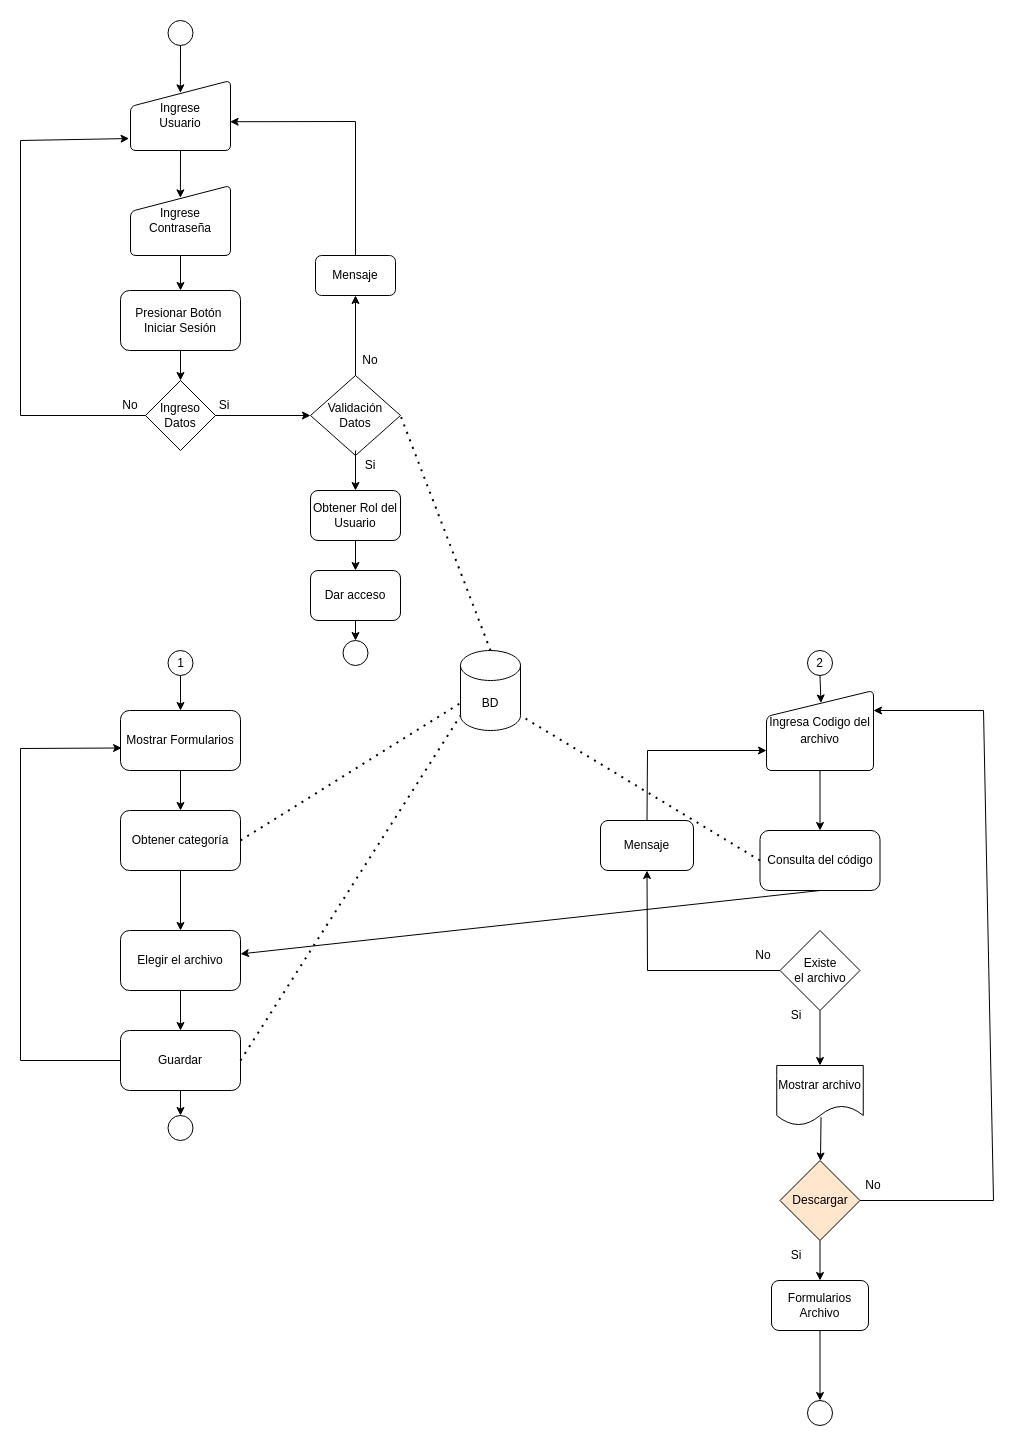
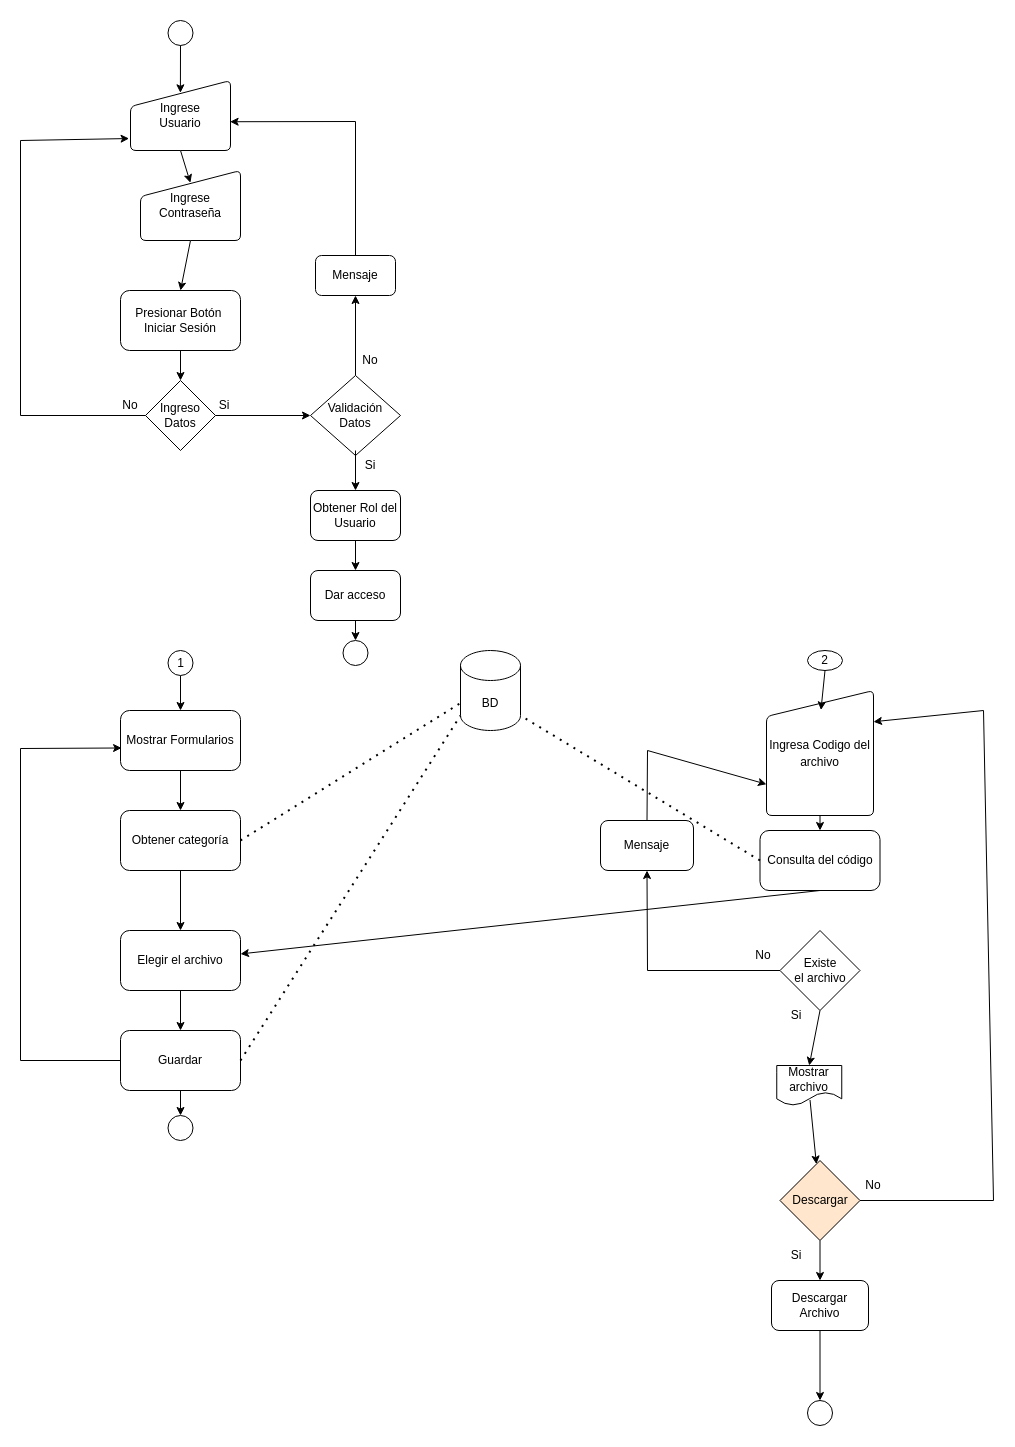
  <mxCell id="0" />
  <mxCell id="1" parent="0" />
  <mxCell id="2" value="Mostrar Formularios" style="rounded=1;whiteSpace=wrap;html=1;" parent="1" vertex="1"><mxGeometry x="120" y="710" width="120" height="60" as="geometry" /></mxCell>
  <mxCell id="3" value="" style="endArrow=classic;html=1;rounded=0;exitX=0.5;exitY=1;exitDx=0;exitDy=0;" parent="1" source="12" target="2" edge="1"><mxGeometry width="50" height="50" relative="1" as="geometry"><mxPoint x="180" y="680" as="sourcePoint" /><mxPoint x="270" y="670" as="targetPoint" /></mxGeometry></mxCell>
  <mxCell id="4" value="" style="endArrow=classic;html=1;rounded=0;exitX=0.5;exitY=1;exitDx=0;exitDy=0;entryX=0.5;entryY=0;entryDx=0;entryDy=0;" parent="1" source="2" target="64" edge="1"><mxGeometry width="50" height="50" relative="1" as="geometry"><mxPoint x="360" y="890" as="sourcePoint" /><mxPoint x="180" y="810" as="targetPoint" /></mxGeometry></mxCell>
  <mxCell id="5" value="Elegir el archivo" style="rounded=1;whiteSpace=wrap;html=1;" parent="1" vertex="1"><mxGeometry x="120" y="930" width="120" height="60" as="geometry" /></mxCell>
  <mxCell id="6" value="Guardar" style="rounded=1;whiteSpace=wrap;html=1;" parent="1" vertex="1"><mxGeometry x="120" y="1030" width="120" height="60" as="geometry" /></mxCell>
  <mxCell id="7" value="" style="endArrow=classic;html=1;rounded=0;exitX=0.5;exitY=1;exitDx=0;exitDy=0;entryX=0.5;entryY=0;entryDx=0;entryDy=0;" parent="1" source="5" target="6" edge="1"><mxGeometry width="50" height="50" relative="1" as="geometry"><mxPoint x="180" y="1210" as="sourcePoint" /><mxPoint x="10" y="1240" as="targetPoint" /></mxGeometry></mxCell>
  <mxCell id="8" value="BD" style="shape=cylinder3;whiteSpace=wrap;html=1;boundedLbl=1;backgroundOutline=1;size=15;" parent="1" vertex="1"><mxGeometry x="460" y="650" width="60" height="80" as="geometry" /></mxCell>
  <mxCell id="9" value="" style="endArrow=none;dashed=1;html=1;dashPattern=1 3;strokeWidth=2;rounded=0;exitX=1;exitY=0.5;exitDx=0;exitDy=0;entryX=0;entryY=1;entryDx=0;entryDy=-15;entryPerimeter=0;" parent="1" source="6" target="8" edge="1"><mxGeometry width="50" height="50" relative="1" as="geometry"><mxPoint x="590" y="845" as="sourcePoint" /><mxPoint x="640" y="795" as="targetPoint" /></mxGeometry></mxCell>
  <mxCell id="10" value="" style="ellipse;whiteSpace=wrap;html=1;aspect=fixed;" parent="1" vertex="1"><mxGeometry x="167.5" y="1115" width="25" height="25" as="geometry" /></mxCell>
  <mxCell id="11" value="" style="endArrow=classic;html=1;rounded=0;exitX=0.5;exitY=1;exitDx=0;exitDy=0;entryX=0.5;entryY=0;entryDx=0;entryDy=0;" parent="1" source="6" target="10" edge="1"><mxGeometry width="50" height="50" relative="1" as="geometry"><mxPoint x="0" y="1380" as="sourcePoint" /><mxPoint x="180" y="1350" as="targetPoint" /></mxGeometry></mxCell>
  <mxCell id="12" value="1" style="ellipse;whiteSpace=wrap;html=1;aspect=fixed;" parent="1" vertex="1"><mxGeometry x="167.5" y="650" width="25" height="25" as="geometry" /></mxCell>
  <mxCell id="13" value="" style="ellipse;whiteSpace=wrap;html=1;aspect=fixed;" parent="1" vertex="1"><mxGeometry x="167.5" y="20" width="25" height="25" as="geometry" /></mxCell>
  <mxCell id="14" value="" style="endArrow=classic;html=1;rounded=0;exitX=0.5;exitY=1;exitDx=0;exitDy=0;entryX=0.499;entryY=0.176;entryDx=0;entryDy=0;entryPerimeter=0;" parent="1" source="13" target="15" edge="1"><mxGeometry width="50" height="50" relative="1" as="geometry"><mxPoint x="260" y="70" as="sourcePoint" /><mxPoint x="180" y="100" as="targetPoint" /></mxGeometry></mxCell>
  <mxCell id="15" value="Ingrese&lt;br&gt;Usuario" style="html=1;strokeWidth=1;shape=manualInput;whiteSpace=wrap;rounded=1;size=26;arcSize=11;" parent="1" vertex="1"><mxGeometry x="130" y="80" width="100" height="70" as="geometry" /></mxCell>
  <mxCell id="16" value="" style="endArrow=classic;html=1;rounded=0;exitX=0.5;exitY=1;exitDx=0;exitDy=0;entryX=0.499;entryY=0.176;entryDx=0;entryDy=0;entryPerimeter=0;" parent="1" target="17" edge="1"><mxGeometry width="50" height="50" relative="1" as="geometry"><mxPoint x="180" y="150" as="sourcePoint" /><mxPoint x="180" y="205" as="targetPoint" /></mxGeometry></mxCell>
- <mxCell id="17" value="Ingrese&lt;br&gt;Contraseña" style="html=1;strokeWidth=1;shape=manualInput;whiteSpace=wrap;rounded=1;size=26;arcSize=11;" parent="1" vertex="1"><mxGeometry x="130" y="185" width="100" height="70" as="geometry" /></mxCell>
+ <mxCell id="17" value="Ingrese&lt;br&gt;Contraseña" style="html=1;strokeWidth=1;shape=manualInput;whiteSpace=wrap;rounded=1;size=26;arcSize=11;" parent="1" vertex="1"><mxGeometry x="140" y="170" width="100" height="70" as="geometry" /></mxCell>
  <mxCell id="18" value="Presionar Botón&amp;nbsp;&lt;br&gt;Iniciar Sesión" style="rounded=1;whiteSpace=wrap;html=1;" parent="1" vertex="1"><mxGeometry x="120" y="290" width="120" height="60" as="geometry" /></mxCell>
  <mxCell id="19" value="" style="endArrow=classic;html=1;rounded=0;exitX=0.5;exitY=1;exitDx=0;exitDy=0;entryX=0.5;entryY=0;entryDx=0;entryDy=0;" parent="1" source="17" target="18" edge="1"><mxGeometry width="50" height="50" relative="1" as="geometry"><mxPoint x="290" y="310" as="sourcePoint" /><mxPoint x="340" y="260" as="targetPoint" /></mxGeometry></mxCell>
  <mxCell id="20" value="Ingreso Datos" style="strokeWidth=1;html=1;shape=mxgraph.flowchart.decision;whiteSpace=wrap;" parent="1" vertex="1"><mxGeometry x="145" y="380" width="70" height="70" as="geometry" /></mxCell>
  <mxCell id="21" value="" style="endArrow=classic;html=1;rounded=0;exitX=0.5;exitY=1;exitDx=0;exitDy=0;entryX=0.5;entryY=0;entryDx=0;entryDy=0;entryPerimeter=0;" parent="1" source="18" target="20" edge="1"><mxGeometry width="50" height="50" relative="1" as="geometry"><mxPoint x="20" y="430" as="sourcePoint" /><mxPoint x="70" y="380" as="targetPoint" /></mxGeometry></mxCell>
  <mxCell id="22" value="" style="endArrow=classic;html=1;rounded=0;entryX=-0.014;entryY=0.829;entryDx=0;entryDy=0;exitX=0;exitY=0.5;exitDx=0;exitDy=0;exitPerimeter=0;entryPerimeter=0;" parent="1" source="20" target="15" edge="1"><mxGeometry width="50" height="50" relative="1" as="geometry"><mxPoint x="105" y="380" as="sourcePoint" /><mxPoint x="90" y="97.5" as="targetPoint" /><Array as="points"><mxPoint x="20" y="415" /><mxPoint x="20" y="140" /></Array></mxGeometry></mxCell>
  <mxCell id="23" value="No" style="text;html=1;strokeColor=none;fillColor=none;align=center;verticalAlign=middle;whiteSpace=wrap;rounded=0;" parent="1" vertex="1"><mxGeometry x="100" y="390" width="60" height="30" as="geometry" /></mxCell>
  <mxCell id="24" value="Validación&lt;br&gt;Datos" style="strokeWidth=1;html=1;shape=mxgraph.flowchart.decision;whiteSpace=wrap;" parent="1" vertex="1"><mxGeometry x="310" y="375" width="90" height="80" as="geometry" /></mxCell>
  <mxCell id="25" value="" style="endArrow=classic;html=1;rounded=0;exitX=1;exitY=0.5;exitDx=0;exitDy=0;exitPerimeter=0;entryX=0;entryY=0.5;entryDx=0;entryDy=0;entryPerimeter=0;" parent="1" source="20" target="24" edge="1"><mxGeometry width="50" height="50" relative="1" as="geometry"><mxPoint x="230" y="430" as="sourcePoint" /><mxPoint x="290" y="400" as="targetPoint" /></mxGeometry></mxCell>
  <mxCell id="26" value="Si" style="text;html=1;strokeColor=none;fillColor=none;align=center;verticalAlign=middle;whiteSpace=wrap;rounded=0;" parent="1" vertex="1"><mxGeometry x="194" y="390" width="60" height="30" as="geometry" /></mxCell>
  <mxCell id="27" value="Si" style="text;html=1;strokeColor=none;fillColor=none;align=center;verticalAlign=middle;whiteSpace=wrap;rounded=0;" parent="1" vertex="1"><mxGeometry x="340" y="450" width="60" height="30" as="geometry" /></mxCell>
  <mxCell id="28" value="No" style="text;html=1;strokeColor=none;fillColor=none;align=center;verticalAlign=middle;whiteSpace=wrap;rounded=0;" parent="1" vertex="1"><mxGeometry x="340" y="345" width="60" height="30" as="geometry" /></mxCell>
  <mxCell id="29" value="Mensaje" style="rounded=1;whiteSpace=wrap;html=1;" parent="1" vertex="1"><mxGeometry x="315" y="255" width="80" height="40" as="geometry" /></mxCell>
  <mxCell id="30" value="" style="endArrow=classic;html=1;rounded=0;exitX=0.5;exitY=0;exitDx=0;exitDy=0;exitPerimeter=0;entryX=0.5;entryY=1;entryDx=0;entryDy=0;" parent="1" source="24" target="29" edge="1"><mxGeometry width="50" height="50" relative="1" as="geometry"><mxPoint x="430" y="360" as="sourcePoint" /><mxPoint x="480" y="310" as="targetPoint" /></mxGeometry></mxCell>
  <mxCell id="31" value="" style="endArrow=classic;html=1;rounded=0;exitX=0.5;exitY=0;exitDx=0;exitDy=0;entryX=0.996;entryY=0.589;entryDx=0;entryDy=0;entryPerimeter=0;" parent="1" source="29" target="15" edge="1"><mxGeometry width="50" height="50" relative="1" as="geometry"><mxPoint x="290" y="200" as="sourcePoint" /><mxPoint x="340" y="150" as="targetPoint" /><Array as="points"><mxPoint x="355" y="121" /></Array></mxGeometry></mxCell>
  <mxCell id="32" value="Dar acceso" style="rounded=1;whiteSpace=wrap;html=1;" parent="1" vertex="1"><mxGeometry x="310" y="570" width="90" height="50" as="geometry" /></mxCell>
  <mxCell id="33" value="" style="endArrow=classic;html=1;rounded=0;exitX=0.25;exitY=0;exitDx=0;exitDy=0;entryX=0.5;entryY=0;entryDx=0;entryDy=0;" parent="1" source="27" target="62" edge="1"><mxGeometry width="50" height="50" relative="1" as="geometry"><mxPoint x="200" y="550" as="sourcePoint" /><mxPoint x="355" y="480" as="targetPoint" /></mxGeometry></mxCell>
- <mxCell id="34" value="" style="endArrow=none;dashed=1;html=1;dashPattern=1 3;strokeWidth=2;rounded=0;exitX=0.5;exitY=0;exitDx=0;exitDy=0;exitPerimeter=0;entryX=1;entryY=0.5;entryDx=0;entryDy=0;entryPerimeter=0;" parent="1" source="8" target="24" edge="1"><mxGeometry width="50" height="50" relative="1" as="geometry"><mxPoint x="470" y="550" as="sourcePoint" /><mxPoint x="520" y="500" as="targetPoint" /></mxGeometry></mxCell>
  <mxCell id="35" value="" style="ellipse;whiteSpace=wrap;html=1;aspect=fixed;" parent="1" vertex="1"><mxGeometry x="342.5" width="25" height="25" as="geometry" y="640" /></mxCell>
  <mxCell id="36" value="" style="endArrow=classic;html=1;rounded=0;exitX=0.5;exitY=1;exitDx=0;exitDy=0;entryX=0.5;entryY=0;entryDx=0;entryDy=0;" parent="1" source="32" target="35" edge="1"><mxGeometry width="50" height="50" relative="1" as="geometry"><mxPoint x="280" y="680" as="sourcePoint" /><mxPoint x="330" y="630" as="targetPoint" /></mxGeometry></mxCell>
  <mxCell id="37" value="" style="endArrow=classic;html=1;rounded=0;entryX=0.009;entryY=0.625;entryDx=0;entryDy=0;exitX=0;exitY=0.5;exitDx=0;exitDy=0;entryPerimeter=0;" parent="1" source="6" target="2" edge="1"><mxGeometry width="50" height="50" relative="1" as="geometry"><mxPoint x="110" y="1240" as="sourcePoint" /><mxPoint x="80" y="810" as="targetPoint" /><Array as="points"><mxPoint x="20" y="1060" /><mxPoint x="20" y="748" /></Array></mxGeometry></mxCell>
- <mxCell id="38" value="2" style="ellipse;whiteSpace=wrap;html=1;aspect=fixed;" parent="1" vertex="1"><mxGeometry x="807" y="650" width="25" height="25" as="geometry" /></mxCell>
- <mxCell id="39" value="&lt;div style=&quot;line-height: 140%;&quot;&gt;&lt;span style=&quot;background-color: initial;&quot;&gt;&lt;font style=&quot;font-size: 12px;&quot;&gt;Ingresa Codigo del archivo&lt;/font&gt;&lt;/span&gt;&lt;/div&gt;" style="html=1;strokeWidth=1;shape=manualInput;whiteSpace=wrap;rounded=1;size=26;arcSize=11;align=center;" parent="1" vertex="1"><mxGeometry x="766" y="690" width="107" height="80" as="geometry" /></mxCell>
+ <mxCell id="38" value="2" style="ellipse;whiteSpace=wrap;html=1;aspect=fixed;" parent="1" vertex="1"><mxGeometry x="807" y="650" width="35" height="20" as="geometry" /></mxCell>
+ <mxCell id="39" value="&lt;div style=&quot;line-height: 140%;&quot;&gt;&lt;span style=&quot;background-color: initial;&quot;&gt;&lt;font style=&quot;font-size: 12px;&quot;&gt;Ingresa Codigo del archivo&lt;/font&gt;&lt;/span&gt;&lt;/div&gt;" style="html=1;strokeWidth=1;shape=manualInput;whiteSpace=wrap;rounded=1;size=26;arcSize=11;align=center;" parent="1" vertex="1"><mxGeometry x="766" y="690" width="107" height="125" as="geometry" /></mxCell>
  <mxCell id="40" value="" style="endArrow=classic;html=1;rounded=0;exitX=0.5;exitY=1;exitDx=0;exitDy=0;entryX=0.509;entryY=0.156;entryDx=0;entryDy=0;entryPerimeter=0;" parent="1" source="38" target="39" edge="1"><mxGeometry width="50" height="50" relative="1" as="geometry"><mxPoint x="663" y="740" as="sourcePoint" /><mxPoint x="713" y="690" as="targetPoint" /></mxGeometry></mxCell>
  <mxCell id="41" value="Consulta del código" style="rounded=1;whiteSpace=wrap;html=1;strokeWidth=1;" parent="1" vertex="1"><mxGeometry x="759.5" y="830" width="120" height="60" as="geometry" /></mxCell>
  <mxCell id="42" value="" style="endArrow=classic;html=1;rounded=0;exitX=0.5;exitY=1;exitDx=0;exitDy=0;entryX=0.5;entryY=0;entryDx=0;entryDy=0;" parent="1" source="39" target="41" edge="1"><mxGeometry width="50" height="50" relative="1" as="geometry"><mxPoint x="663" y="840" as="sourcePoint" /><mxPoint x="713" y="790" as="targetPoint" /></mxGeometry></mxCell>
  <mxCell id="43" value="" style="endArrow=none;dashed=1;html=1;dashPattern=1 3;strokeWidth=2;rounded=0;entryX=1;entryY=1;entryDx=0;entryDy=-15;entryPerimeter=0;exitX=0;exitY=0.5;exitDx=0;exitDy=0;" parent="1" source="41" target="8" edge="1"><mxGeometry width="50" height="50" relative="1" as="geometry"><mxPoint x="600" y="900" as="sourcePoint" /><mxPoint x="650" y="850" as="targetPoint" /></mxGeometry></mxCell>
  <mxCell id="44" value="Existe&lt;br&gt;el archivo" style="rhombus;whiteSpace=wrap;html=1;strokeWidth=1;" parent="1" vertex="1"><mxGeometry x="779.5" y="930" width="80" height="80" as="geometry" /></mxCell>
  <mxCell id="45" value="" style="endArrow=classic;html=1;rounded=0;exitX=0.5;exitY=1;exitDx=0;exitDy=0;" parent="1" source="41" target="5" edge="1"><mxGeometry width="50" height="50" relative="1" as="geometry"><mxPoint x="703" y="950" as="sourcePoint" /><mxPoint x="753" y="900" as="targetPoint" /></mxGeometry></mxCell>
  <mxCell id="46" value="No" style="text;html=1;strokeColor=none;fillColor=none;align=center;verticalAlign=middle;whiteSpace=wrap;rounded=0;" parent="1" vertex="1"><mxGeometry x="733" y="940" width="60" height="30" as="geometry" /></mxCell>
  <mxCell id="47" value="" style="endArrow=classic;html=1;rounded=0;exitX=0.5;exitY=1;exitDx=0;exitDy=0;entryX=0.5;entryY=0;entryDx=0;entryDy=0;" parent="1" source="44" target="48" edge="1"><mxGeometry width="50" height="50" relative="1" as="geometry"><mxPoint x="833" y="1080" as="sourcePoint" /><mxPoint x="820" y="1050" as="targetPoint" /></mxGeometry></mxCell>
- <mxCell id="48" value="Mostrar archivo" style="shape=document;whiteSpace=wrap;html=1;boundedLbl=1;size=0.333;strokeWidth=1;" parent="1" vertex="1"><mxGeometry x="776.25" y="1065" width="86.5" height="60" as="geometry" /></mxCell>
+ <mxCell id="48" value="Mostrar archivo" style="shape=document;whiteSpace=wrap;html=1;boundedLbl=1;size=0.333;strokeWidth=1;" parent="1" vertex="1"><mxGeometry x="776.25" y="1065" width="65" height="40" as="geometry" /></mxCell>
  <mxCell id="49" value="Si" style="text;html=1;strokeColor=none;fillColor=none;align=center;verticalAlign=middle;whiteSpace=wrap;rounded=0;" parent="1" vertex="1"><mxGeometry x="766" y="1000" width="60" height="30" as="geometry" /></mxCell>
  <mxCell id="50" value="" style="endArrow=classic;html=1;rounded=0;exitX=0.512;exitY=0.862;exitDx=0;exitDy=0;exitPerimeter=0;" parent="1" source="48" target="51" edge="1"><mxGeometry width="50" height="50" relative="1" as="geometry"><mxPoint x="543" y="1150" as="sourcePoint" /><mxPoint x="821.5" y="1160" as="targetPoint" /></mxGeometry></mxCell>
  <mxCell id="51" value="Descargar" style="rhombus;whiteSpace=wrap;html=1;fillColor=#ffe6cc;" parent="1" vertex="1"><mxGeometry x="779.5" y="1160" width="80" height="80" as="geometry" /></mxCell>
  <mxCell id="52" value="" style="endArrow=classic;html=1;rounded=0;exitX=1;exitY=0.5;exitDx=0;exitDy=0;entryX=1;entryY=0.25;entryDx=0;entryDy=0;" parent="1" source="51" target="39" edge="1"><mxGeometry width="50" height="50" relative="1" as="geometry"><mxPoint x="873" y="1200" as="sourcePoint" /><mxPoint x="923" y="1150" as="targetPoint" /><Array as="points"><mxPoint x="993" y="1200" /><mxPoint x="983" y="710" /></Array></mxGeometry></mxCell>
  <mxCell id="53" value="No" style="text;html=1;strokeColor=none;fillColor=none;align=center;verticalAlign=middle;whiteSpace=wrap;rounded=0;" parent="1" vertex="1"><mxGeometry x="843" y="1170" width="60" height="30" as="geometry" /></mxCell>
- <mxCell id="54" value="Formularios&lt;br&gt;Archivo" style="rounded=1;whiteSpace=wrap;html=1;" parent="1" vertex="1"><mxGeometry x="771" y="1280" width="97" height="50" as="geometry" /></mxCell>
+ <mxCell id="54" value="Descargar&lt;br&gt;Archivo" style="rounded=1;whiteSpace=wrap;html=1;" parent="1" vertex="1"><mxGeometry x="771" y="1280" width="97" height="50" as="geometry" /></mxCell>
  <mxCell id="55" value="" style="endArrow=classic;html=1;rounded=0;exitX=0.5;exitY=1;exitDx=0;exitDy=0;entryX=0.5;entryY=0;entryDx=0;entryDy=0;" parent="1" source="51" target="54" edge="1"><mxGeometry width="50" height="50" relative="1" as="geometry"><mxPoint x="643" y="1270" as="sourcePoint" /><mxPoint x="693" y="1220" as="targetPoint" /></mxGeometry></mxCell>
  <mxCell id="56" value="Si" style="text;html=1;strokeColor=none;fillColor=none;align=center;verticalAlign=middle;whiteSpace=wrap;rounded=0;" parent="1" vertex="1"><mxGeometry x="766" y="1240" width="60" height="30" as="geometry" /></mxCell>
  <mxCell id="57" value="" style="ellipse;whiteSpace=wrap;html=1;aspect=fixed;" parent="1" vertex="1"><mxGeometry x="807" y="1400" width="25" height="25" as="geometry" /></mxCell>
  <mxCell id="58" value="" style="endArrow=classic;html=1;rounded=0;exitX=0.5;exitY=1;exitDx=0;exitDy=0;entryX=0.5;entryY=0;entryDx=0;entryDy=0;" parent="1" source="54" target="57" edge="1"><mxGeometry width="50" height="50" relative="1" as="geometry"><mxPoint x="666" y="1390" as="sourcePoint" /><mxPoint x="716" y="1340" as="targetPoint" /></mxGeometry></mxCell>
  <mxCell id="59" value="Mensaje" style="rounded=1;whiteSpace=wrap;html=1;" parent="1" vertex="1"><mxGeometry x="600" y="820" width="93" height="50" as="geometry" /></mxCell>
  <mxCell id="60" value="" style="endArrow=classic;html=1;rounded=0;entryX=0.5;entryY=1;entryDx=0;entryDy=0;exitX=0;exitY=0.5;exitDx=0;exitDy=0;" parent="1" source="44" target="59" edge="1"><mxGeometry width="50" height="50" relative="1" as="geometry"><mxPoint x="663" y="980" as="sourcePoint" /><mxPoint x="713" y="930" as="targetPoint" /><Array as="points"><mxPoint x="647" y="970" /></Array></mxGeometry></mxCell>
  <mxCell id="61" value="" style="endArrow=classic;html=1;rounded=0;entryX=0;entryY=0.75;entryDx=0;entryDy=0;exitX=0.5;exitY=0;exitDx=0;exitDy=0;" parent="1" source="59" target="39" edge="1"><mxGeometry width="50" height="50" relative="1" as="geometry"><mxPoint x="533" y="810" as="sourcePoint" /><mxPoint x="583" y="760" as="targetPoint" /><Array as="points"><mxPoint x="647" y="750" /></Array></mxGeometry></mxCell>
  <mxCell id="62" value="Obtener Rol del Usuario" style="rounded=1;whiteSpace=wrap;html=1;" vertex="1" parent="1"><mxGeometry x="310" y="490" width="90" height="50" as="geometry" /></mxCell>
  <mxCell id="63" value="" style="endArrow=classic;html=1;rounded=0;exitX=0.5;exitY=1;exitDx=0;exitDy=0;entryX=0.5;entryY=0;entryDx=0;entryDy=0;" edge="1" parent="1" source="62" target="32"><mxGeometry width="50" height="50" relative="1" as="geometry"><mxPoint x="180" y="580" as="sourcePoint" /><mxPoint x="230" y="530" as="targetPoint" /></mxGeometry></mxCell>
  <mxCell id="64" value="Obtener categoría" style="rounded=1;whiteSpace=wrap;html=1;" vertex="1" parent="1"><mxGeometry x="120" y="810" width="120" height="60" as="geometry" /></mxCell>
  <mxCell id="65" value="" style="endArrow=classic;html=1;rounded=0;exitX=0.5;exitY=1;exitDx=0;exitDy=0;entryX=0.5;entryY=0;entryDx=0;entryDy=0;" edge="1" parent="1" source="64" target="5"><mxGeometry width="50" height="50" relative="1" as="geometry"><mxPoint x="60" y="920" as="sourcePoint" /><mxPoint x="110" y="870" as="targetPoint" /></mxGeometry></mxCell>
  <mxCell id="66" value="" style="endArrow=none;dashed=1;html=1;dashPattern=1 3;strokeWidth=2;rounded=0;exitX=1;exitY=0.5;exitDx=0;exitDy=0;entryX=0;entryY=0;entryDx=0;entryDy=52.5;entryPerimeter=0;" edge="1" parent="1" source="64" target="8"><mxGeometry width="50" height="50" relative="1" as="geometry"><mxPoint x="340" y="740" as="sourcePoint" /><mxPoint x="390" y="690" as="targetPoint" /></mxGeometry></mxCell>
